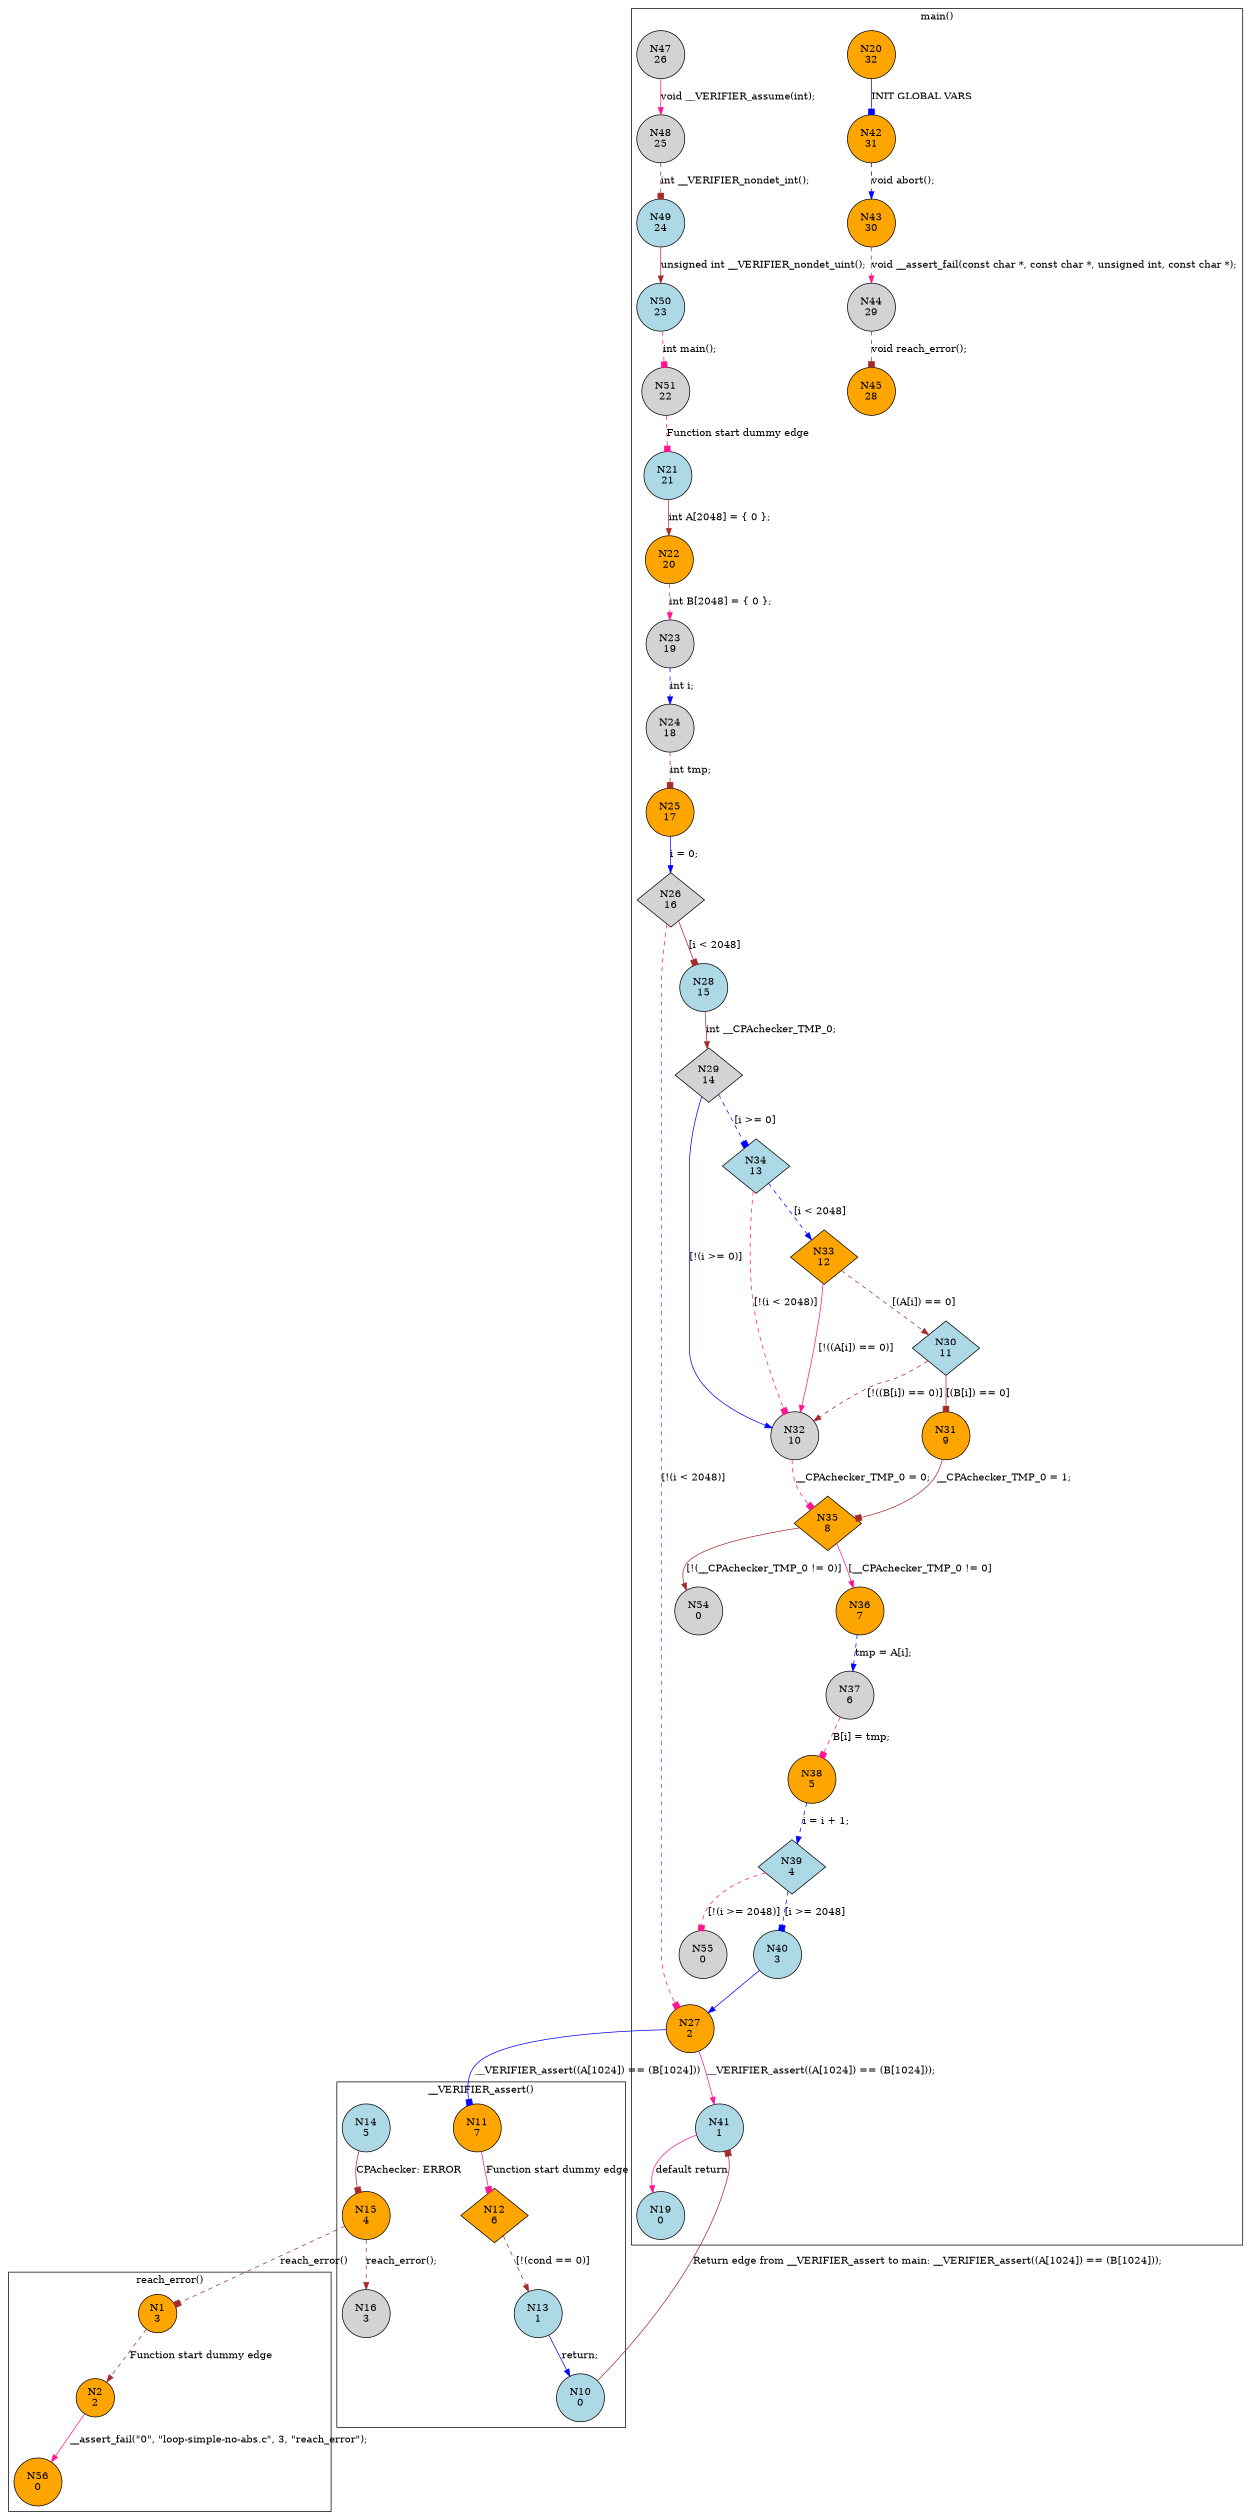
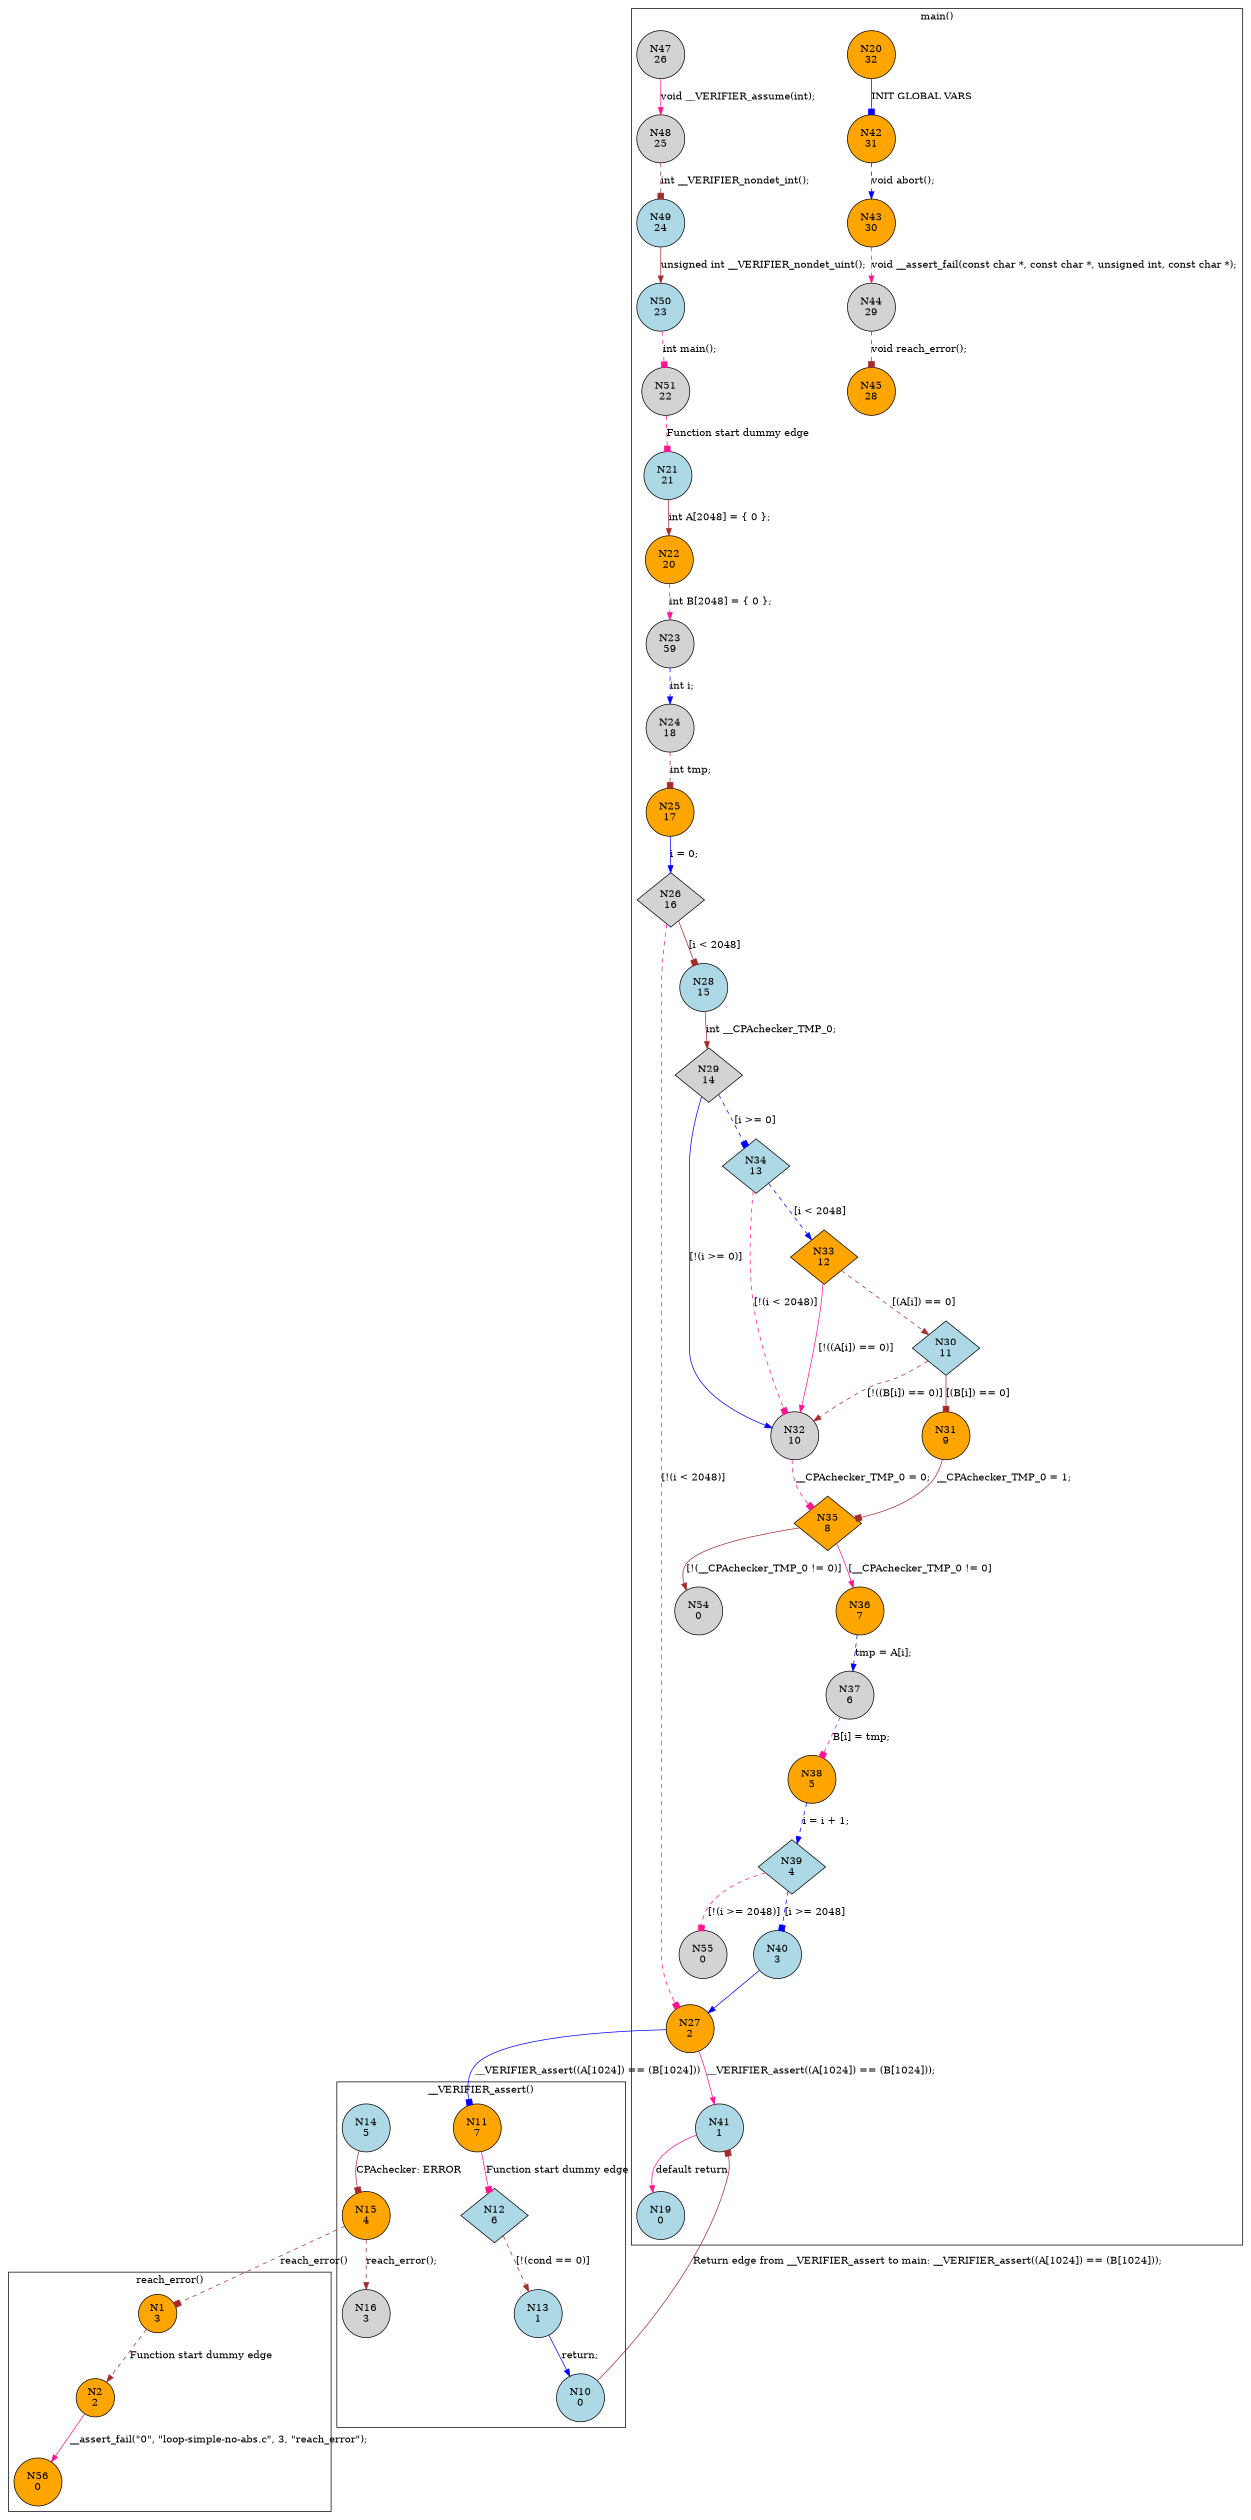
  digraph {
    node [fillcolor=orange shape=circle style=filled]
    edge [arrowhead=normal color=brown style=dashed]
    n1 [label="N11\n7"]
-   n2 [label="N12\n6" shape=diamond]
+   n2 [fillcolor=lightblue label="N12\n6" shape=diamond]
    n3 [fillcolor=lightblue label="N13\n1"]
    n4 [fillcolor=lightblue label="N14\n5"]
    n5 [fillcolor=lightblue label="N10\n0"]
    n6 [label="N15\n4"]
    n7 [fillcolor=lightgrey label="N16\n3"]
    n8 [label="N20\n32"]
    n9 [label="N42\n31"]
    n10 [label="N43\n30"]
    n11 [fillcolor=lightgrey label="N44\n29"]
    n12 [label="N45\n28"]
    n13 [fillcolor=lightgrey label="N47\n26"]
    n14 [fillcolor=lightgrey label="N48\n25"]
    n15 [fillcolor=lightblue label="N49\n24"]
    n16 [fillcolor=lightblue label="N50\n23"]
    n17 [fillcolor=lightgrey label="N51\n22"]
    n18 [fillcolor=lightblue label="N21\n21"]
    n19 [label="N22\n20"]
-   n20 [fillcolor=lightgrey label="N23\n19"]
+   n20 [fillcolor=lightgrey label="N23\n59"]
    n21 [fillcolor=lightgrey label="N24\n18"]
    n22 [label="N25\n17"]
    n23 [fillcolor=lightgrey label="N26\n16" shape=diamond]
    n24 [label="N27\n2"]
    n25 [fillcolor=lightblue label="N28\n15"]
    n26 [fillcolor=lightblue label="N41\n1"]
    n27 [fillcolor=lightblue label="N19\n0"]
    n28 [fillcolor=lightgrey label="N29\n14" shape=diamond]
    n29 [fillcolor=lightgrey label="N32\n10"]
    n30 [fillcolor=lightblue label="N34\n13" shape=diamond]
    n31 [label="N35\n8" shape=diamond]
    n32 [fillcolor=lightgrey label="N54\n0"]
    n33 [label="N36\n7"]
    n34 [fillcolor=lightgrey label="N37\n6"]
    n35 [label="N38\n5"]
    n36 [fillcolor=lightblue label="N39\n4" shape=diamond]
    n37 [fillcolor=lightgrey label="N55\n0"]
    n38 [fillcolor=lightblue label="N40\n3"]
    n39 [label="N33\n12" shape=diamond]
    n40 [fillcolor=lightblue label="N30\n11" shape=diamond]
    n41 [label="N31\n9"]
    n42 [label="N1\n3"]
    n43 [label="N2\n2"]
    n44 [label="N56\n0"]
    subgraph cluster_1 {
      label="__VERIFIER_assert()"
      n1
      n2
      n3
      n4
      n5
      n6
      n7
    }
    subgraph cluster_2 {
      label="assume_abort_if_not()"
    }
    subgraph cluster_3 {
      label="main()"
      n8
      n9
      n10
      n11
      n12
      n13
      n14
      n15
      n16
      n17
      n18
      n19
      n20
      n21
      n22
      n23
      n24
      n25
      n26
      n27
      n28
      n29
      n30
      n31
      n32
      n33
      n34
      n35
      n36
      n37
      n38
      n39
      n40
      n41
    }
    subgraph cluster_4 {
      label="reach_error()"
      n42
      n43
      n44
    }
    n1 -> n2 [arrowhead=box color=deeppink label="Function start dummy edge" style=solid]
    n2 -> n3 [label="[!(cond == 0)]"]
    n3 -> n5 [color=blue label="return;" style=solid]
    n4 -> n6 [arrowhead=box label="CPAchecker: ERROR" style=solid]
    n5 -> n26 [arrowhead=box label="Return edge from __VERIFIER_assert to main: __VERIFIER_assert((A[1024]) == (B[1024]));" style=solid]
    n6 -> n7 [label="reach_error();"]
    n6 -> n42 [arrowhead=box label="reach_error()"]
    n8 -> n9 [arrowhead=box color=blue label="INIT GLOBAL VARS" style=solid]
    n9 -> n10 [color=blue label="void abort();"]
    n10 -> n11 [color=deeppink label="void __assert_fail(const char *, const char *, unsigned int, const char *);"]
    n11 -> n12 [arrowhead=box label="void reach_error();"]
    n13 -> n14 [color=deeppink label="void __VERIFIER_assume(int);" style=solid]
    n14 -> n15 [arrowhead=box label="int __VERIFIER_nondet_int();"]
    n15 -> n16 [label="unsigned int __VERIFIER_nondet_uint();" style=solid]
    n16 -> n17 [arrowhead=box color=deeppink label="int main();"]
    n17 -> n18 [arrowhead=box color=deeppink label="Function start dummy edge"]
    n18 -> n19 [label="int A[2048] = { 0 };" style=solid]
    n19 -> n20 [color=deeppink label="int B[2048] = { 0 };"]
    n20 -> n21 [color=blue label="int i;"]
    n21 -> n22 [arrowhead=box label="int tmp;"]
    n22 -> n23 [color=blue label="i = 0;" style=solid]
    n23 -> n24 [arrowhead=box color=deeppink label="[!(i < 2048)]"]
    n23 -> n25 [arrowhead=box label="[i < 2048]" style=solid]
    n24 -> n1 [arrowhead=box color=blue label="__VERIFIER_assert((A[1024]) == (B[1024]))" style=solid]
    n24 -> n26 [color=deeppink label="__VERIFIER_assert((A[1024]) == (B[1024]));" style=solid]
    n25 -> n28 [label="int __CPAchecker_TMP_0;" style=solid]
    n26 -> n27 [color=deeppink label="default return" style=solid]
    n28 -> n29 [color=blue label="[!(i >= 0)]" style=solid]
    n28 -> n30 [arrowhead=box color=blue label="[i >= 0]"]
    n29 -> n31 [arrowhead=box color=deeppink label="__CPAchecker_TMP_0 = 0;"]
    n30 -> n29 [arrowhead=box color=deeppink label="[!(i < 2048)]"]
    n30 -> n39 [color=blue label="[i < 2048]"]
    n31 -> n32 [label="[!(__CPAchecker_TMP_0 != 0)]" style=solid]
    n31 -> n33 [color=deeppink label="[__CPAchecker_TMP_0 != 0]" style=solid]
    n33 -> n34 [color=blue label="tmp = A[i];"]
    n34 -> n35 [arrowhead=box color=deeppink label="B[i] = tmp;"]
    n35 -> n36 [color=blue label="i = i + 1;"]
    n36 -> n37 [arrowhead=box color=deeppink label="[!(i >= 2048)]"]
    n36 -> n38 [arrowhead=box color=blue label="[i >= 2048]"]
    n38 -> n24 [color=blue style=solid]
    n39 -> n29 [color=deeppink label="[!((A[i]) == 0)]" style=solid]
    n39 -> n40 [label="[(A[i]) == 0]"]
    n40 -> n29 [label="[!((B[i]) == 0)]"]
    n40 -> n41 [arrowhead=box label="[(B[i]) == 0]" style=solid]
    n41 -> n31 [arrowhead=box label="__CPAchecker_TMP_0 = 1;" style=solid]
    n42 -> n43 [label="Function start dummy edge"]
    n43 -> n44 [color=deeppink label="__assert_fail(\"0\", \"loop-simple-no-abs.c\", 3, \"reach_error\");" style=solid]
  }
